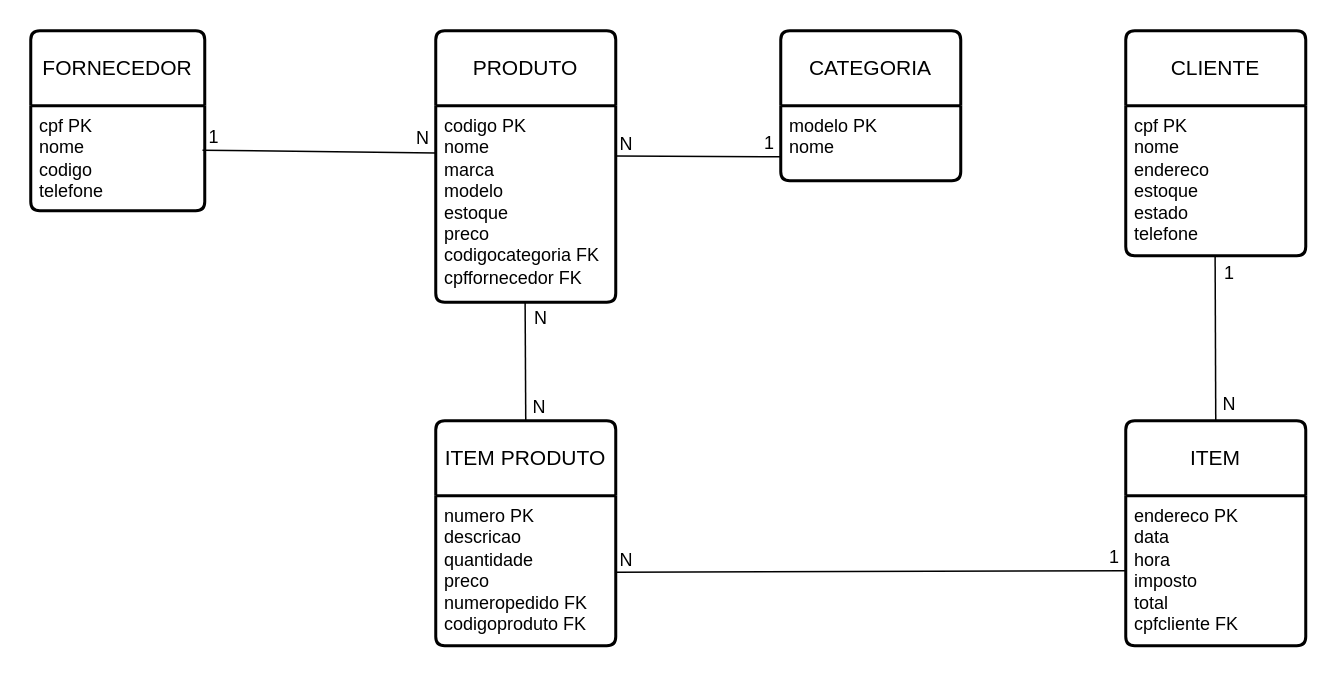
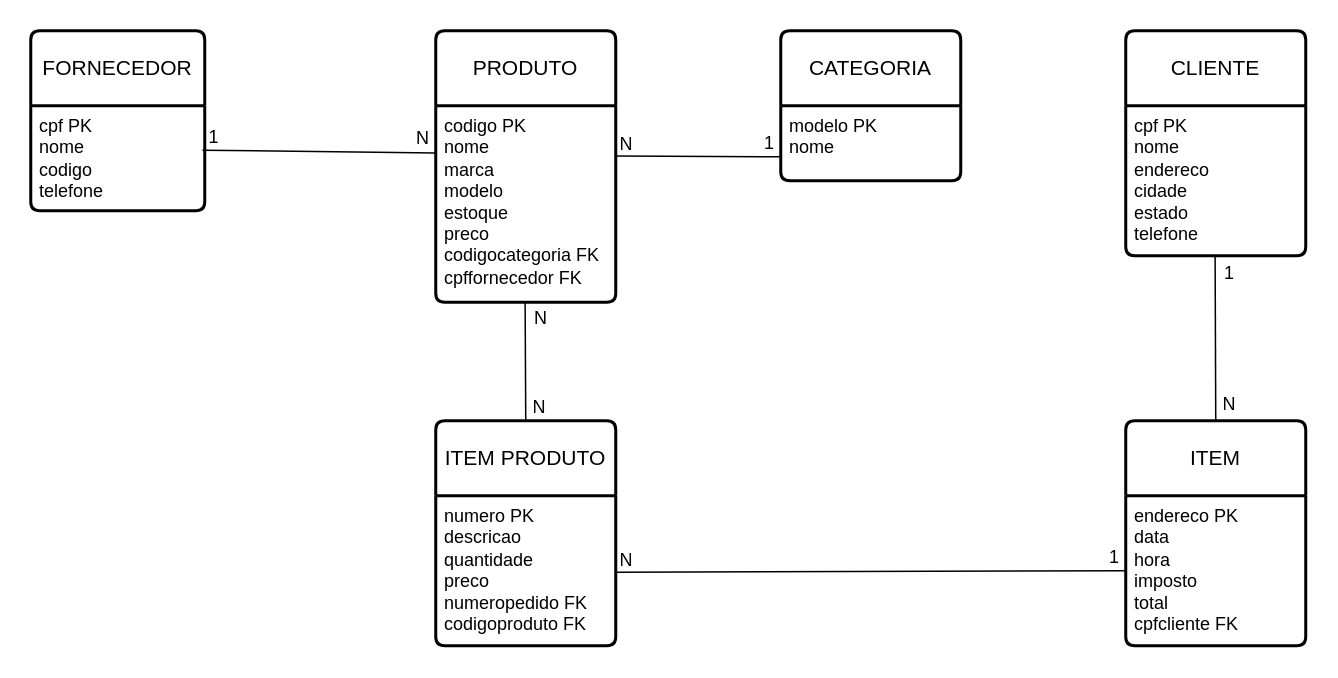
  <mxCell id="0" />
  <mxCell id="1" parent="0" />
  <mxCell id="2" value="CLIENTE" style="swimlane;childLayout=stackLayout;horizontal=1;startSize=50;horizontalStack=0;rounded=1;fontSize=14;fontStyle=0;strokeWidth=2;resizeParent=0;resizeLast=1;shadow=0;dashed=0;align=center;arcSize=4;whiteSpace=wrap;html=1;" vertex="1" parent="1"><mxGeometry x="750" y="20" width="120" height="150" as="geometry" /></mxCell>
- <mxCell id="3" value="cpf PK&lt;br&gt;nome&lt;br&gt;endereco&lt;br&gt;estoque&lt;br&gt;estado&lt;br&gt;telefone" style="align=left;strokeColor=none;fillColor=none;spacingLeft=4;fontSize=12;verticalAlign=top;resizable=0;rotatable=0;part=1;html=1;" vertex="1" parent="2"><mxGeometry y="50" width="120" height="100" as="geometry" /></mxCell>
+ <mxCell id="3" value="cpf PK&lt;br&gt;nome&lt;br&gt;endereco&lt;br&gt;cidade&lt;br&gt;estado&lt;br&gt;telefone" style="align=left;strokeColor=none;fillColor=none;spacingLeft=4;fontSize=12;verticalAlign=top;resizable=0;rotatable=0;part=1;html=1;" vertex="1" parent="2"><mxGeometry y="50" width="120" height="100" as="geometry" /></mxCell>
  <mxCell id="4" value="ITEM" style="swimlane;childLayout=stackLayout;horizontal=1;startSize=50;horizontalStack=0;rounded=1;fontSize=14;fontStyle=0;strokeWidth=2;resizeParent=0;resizeLast=1;shadow=0;dashed=0;align=center;arcSize=4;whiteSpace=wrap;html=1;" vertex="1" parent="1"><mxGeometry x="750" y="280" width="120" height="150" as="geometry" /></mxCell>
  <mxCell id="5" value="endereco PK&lt;br&gt;data&lt;br&gt;hora&lt;br&gt;imposto&lt;br&gt;total&lt;br&gt;cpfcliente FK" style="align=left;strokeColor=none;fillColor=none;spacingLeft=4;fontSize=12;verticalAlign=top;resizable=0;rotatable=0;part=1;html=1;" vertex="1" parent="4"><mxGeometry y="50" width="120" height="100" as="geometry" /></mxCell>
  <mxCell id="6" value="ITEM PRODUTO" style="swimlane;childLayout=stackLayout;horizontal=1;startSize=50;horizontalStack=0;rounded=1;fontSize=14;fontStyle=0;strokeWidth=2;resizeParent=0;resizeLast=1;shadow=0;dashed=0;align=center;arcSize=4;whiteSpace=wrap;html=1;" vertex="1" parent="1"><mxGeometry x="290" y="280" width="120" height="150" as="geometry" /></mxCell>
  <mxCell id="7" value="numero PK&lt;br&gt;descricao&lt;br&gt;quantidade&lt;br&gt;preco&lt;br&gt;numeropedido FK&lt;br&gt;codigoproduto FK" style="align=left;strokeColor=none;fillColor=none;spacingLeft=4;fontSize=12;verticalAlign=top;resizable=0;rotatable=0;part=1;html=1;" vertex="1" parent="6"><mxGeometry y="50" width="120" height="100" as="geometry" /></mxCell>
  <mxCell id="8" value="PRODUTO" style="swimlane;childLayout=stackLayout;horizontal=1;startSize=50;horizontalStack=0;rounded=1;fontSize=14;fontStyle=0;strokeWidth=2;resizeParent=0;resizeLast=1;shadow=0;dashed=0;align=center;arcSize=4;whiteSpace=wrap;html=1;" vertex="1" parent="1"><mxGeometry x="290" y="20" width="120" height="181" as="geometry" /></mxCell>
  <mxCell id="9" value="codigo PK&lt;br&gt;nome&lt;br&gt;marca&lt;br&gt;modelo&lt;br&gt;estoque&lt;br&gt;preco&lt;br&gt;codigocategoria FK&lt;br&gt;cpffornecedor FK" style="align=left;strokeColor=none;fillColor=none;spacingLeft=4;fontSize=12;verticalAlign=top;resizable=0;rotatable=0;part=1;html=1;" vertex="1" parent="8"><mxGeometry y="50" width="120" height="131" as="geometry" /></mxCell>
  <mxCell id="10" value="CATEGORIA" style="swimlane;childLayout=stackLayout;horizontal=1;startSize=50;horizontalStack=0;rounded=1;fontSize=14;fontStyle=0;strokeWidth=2;resizeParent=0;resizeLast=1;shadow=0;dashed=0;align=center;arcSize=4;whiteSpace=wrap;html=1;" vertex="1" parent="1"><mxGeometry x="520" y="20" width="120" height="100" as="geometry" /></mxCell>
  <mxCell id="11" value="modelo PK&lt;br&gt;nome" style="align=left;strokeColor=none;fillColor=none;spacingLeft=4;fontSize=12;verticalAlign=top;resizable=0;rotatable=0;part=1;html=1;" vertex="1" parent="10"><mxGeometry y="50" width="120" height="50" as="geometry" /></mxCell>
  <mxCell id="12" value="FORNECEDOR" style="swimlane;childLayout=stackLayout;horizontal=1;startSize=50;horizontalStack=0;rounded=1;fontSize=14;fontStyle=0;strokeWidth=2;resizeParent=0;resizeLast=1;shadow=0;dashed=0;align=center;arcSize=4;whiteSpace=wrap;html=1;" vertex="1" parent="1"><mxGeometry x="20" y="20" width="116" height="120" as="geometry" /></mxCell>
  <mxCell id="13" value="cpf PK&lt;br&gt;nome&lt;br&gt;codigo&lt;br&gt;telefone" style="align=left;strokeColor=none;fillColor=none;spacingLeft=4;fontSize=12;verticalAlign=top;resizable=0;rotatable=0;part=1;html=1;" vertex="1" parent="12"><mxGeometry y="50" width="116" height="70" as="geometry" /></mxCell>
  <mxCell id="14" value="" style="endArrow=none;html=1;rounded=0;entryX=0;entryY=0.5;entryDx=0;entryDy=0;" edge="1" parent="1" target="5"><mxGeometry relative="1" as="geometry"><mxPoint x="410" y="381" as="sourcePoint" /><mxPoint x="520" y="381.42" as="targetPoint" /></mxGeometry></mxCell>
  <mxCell id="15" value="N" style="resizable=0;html=1;whiteSpace=wrap;align=left;verticalAlign=bottom;" connectable="0" vertex="1" parent="14"><mxGeometry x="-1" relative="1" as="geometry"><mxPoint x="1" as="offset" /></mxGeometry></mxCell>
  <mxCell id="16" value="1" style="resizable=0;html=1;whiteSpace=wrap;align=right;verticalAlign=bottom;" connectable="0" vertex="1" parent="14"><mxGeometry x="1" relative="1" as="geometry"><mxPoint x="-3" y="-1" as="offset" /></mxGeometry></mxCell>
  <mxCell id="17" value="" style="endArrow=none;html=1;rounded=0;" edge="1" parent="1"><mxGeometry relative="1" as="geometry"><mxPoint x="410" y="103.58" as="sourcePoint" /><mxPoint x="520" y="104" as="targetPoint" /></mxGeometry></mxCell>
  <mxCell id="18" value="N" style="resizable=0;html=1;whiteSpace=wrap;align=left;verticalAlign=bottom;" connectable="0" vertex="1" parent="17"><mxGeometry x="-1" relative="1" as="geometry"><mxPoint x="1" as="offset" /></mxGeometry></mxCell>
  <mxCell id="19" value="1" style="resizable=0;html=1;whiteSpace=wrap;align=right;verticalAlign=bottom;" connectable="0" vertex="1" parent="17"><mxGeometry x="1" relative="1" as="geometry"><mxPoint x="-3" y="-1" as="offset" /></mxGeometry></mxCell>
  <mxCell id="20" value="" style="endArrow=none;html=1;rounded=0;exitX=0.5;exitY=1;exitDx=0;exitDy=0;entryX=0.5;entryY=0;entryDx=0;entryDy=0;" edge="1" parent="1" target="4"><mxGeometry relative="1" as="geometry"><mxPoint x="809.58" y="170" as="sourcePoint" /><mxPoint x="809.58" y="270" as="targetPoint" /></mxGeometry></mxCell>
  <mxCell id="21" value="N" style="resizable=0;html=1;whiteSpace=wrap;align=left;verticalAlign=bottom;" connectable="0" vertex="1" parent="20"><mxGeometry x="-1" relative="1" as="geometry"><mxPoint x="3" y="107" as="offset" /></mxGeometry></mxCell>
  <mxCell id="22" value="1" style="resizable=0;html=1;whiteSpace=wrap;align=left;verticalAlign=bottom;" connectable="0" vertex="1" parent="1"><mxGeometry x="822.58" y="272" as="geometry"><mxPoint x="-9" y="-82" as="offset" /></mxGeometry></mxCell>
  <mxCell id="23" value="" style="endArrow=none;html=1;rounded=0;exitX=0.987;exitY=0.424;exitDx=0;exitDy=0;exitPerimeter=0;" edge="1" parent="1" source="13"><mxGeometry relative="1" as="geometry"><mxPoint x="180" y="101" as="sourcePoint" /><mxPoint x="290" y="101.42" as="targetPoint" /></mxGeometry></mxCell>
  <mxCell id="24" value="1" style="resizable=0;html=1;whiteSpace=wrap;align=left;verticalAlign=bottom;" connectable="0" vertex="1" parent="23"><mxGeometry x="-1" relative="1" as="geometry"><mxPoint x="3" y="-1" as="offset" /></mxGeometry></mxCell>
  <mxCell id="25" value="N" style="resizable=0;html=1;whiteSpace=wrap;align=right;verticalAlign=bottom;" connectable="0" vertex="1" parent="23"><mxGeometry x="1" relative="1" as="geometry"><mxPoint x="-3" y="-1" as="offset" /></mxGeometry></mxCell>
  <mxCell id="26" value="" style="endArrow=none;html=1;rounded=0;exitX=0.5;exitY=1;exitDx=0;exitDy=0;entryX=0.5;entryY=0;entryDx=0;entryDy=0;" edge="1" parent="1" target="6"><mxGeometry relative="1" as="geometry"><mxPoint x="349.58" y="201" as="sourcePoint" /><mxPoint x="350" y="271" as="targetPoint" /></mxGeometry></mxCell>
  <mxCell id="27" value="N" style="resizable=0;html=1;whiteSpace=wrap;align=left;verticalAlign=bottom;" connectable="0" vertex="1" parent="1"><mxGeometry x="353" y="279" as="geometry" /></mxCell>
  <mxCell id="28" value="N" style="resizable=0;html=1;whiteSpace=wrap;align=left;verticalAlign=bottom;" connectable="0" vertex="1" parent="1"><mxGeometry x="354" y="220" as="geometry" /></mxCell>
